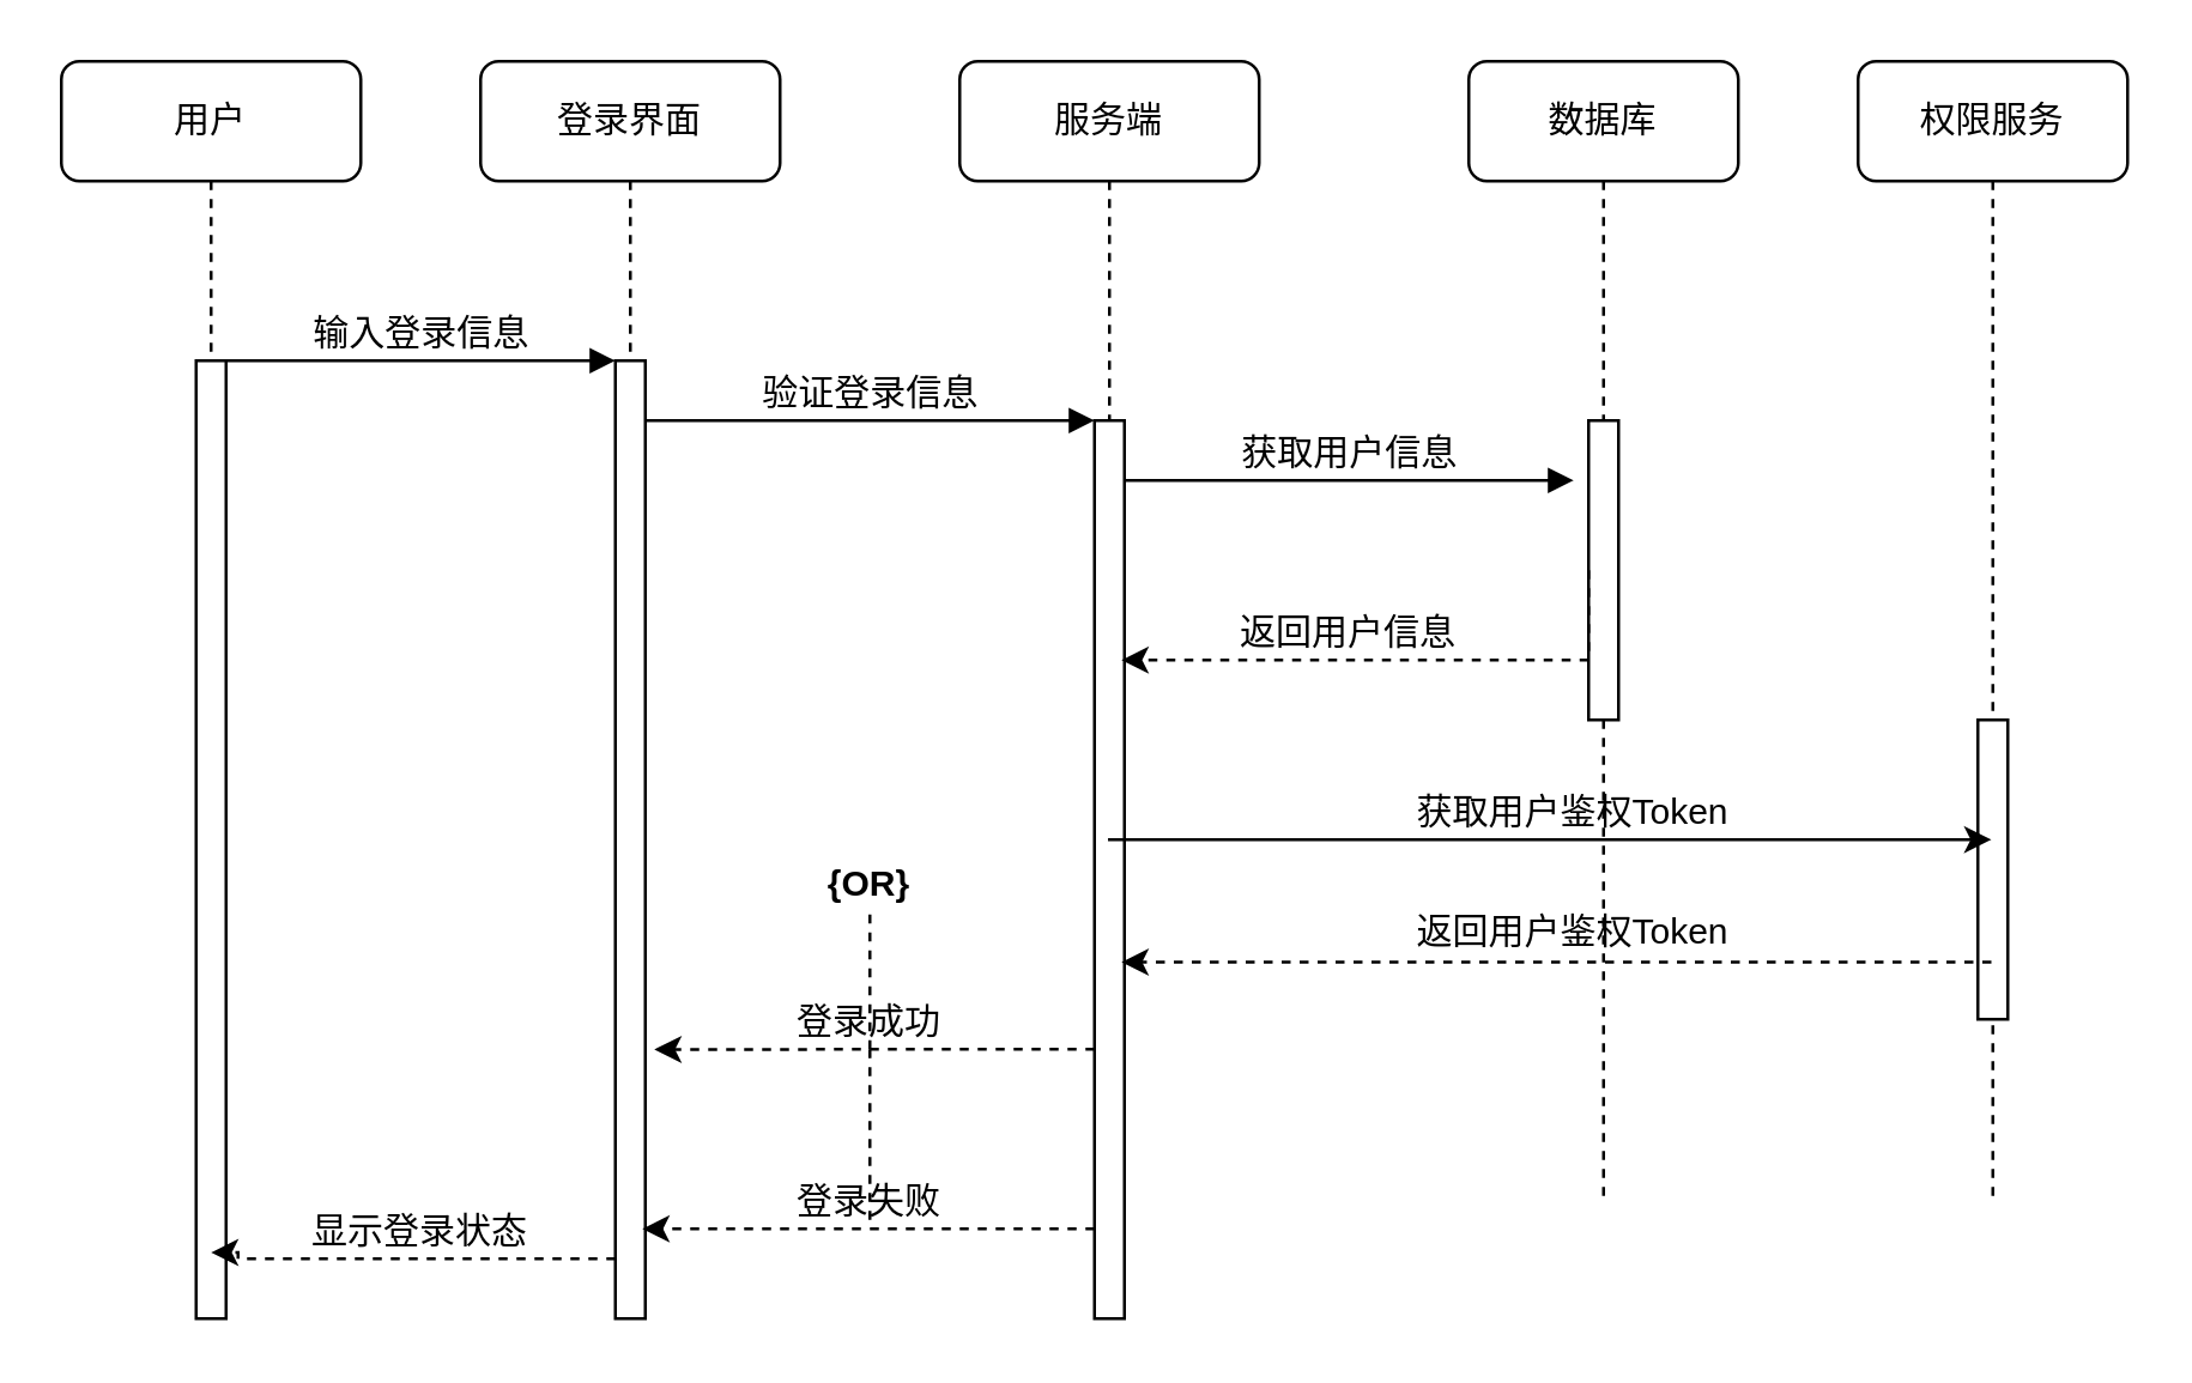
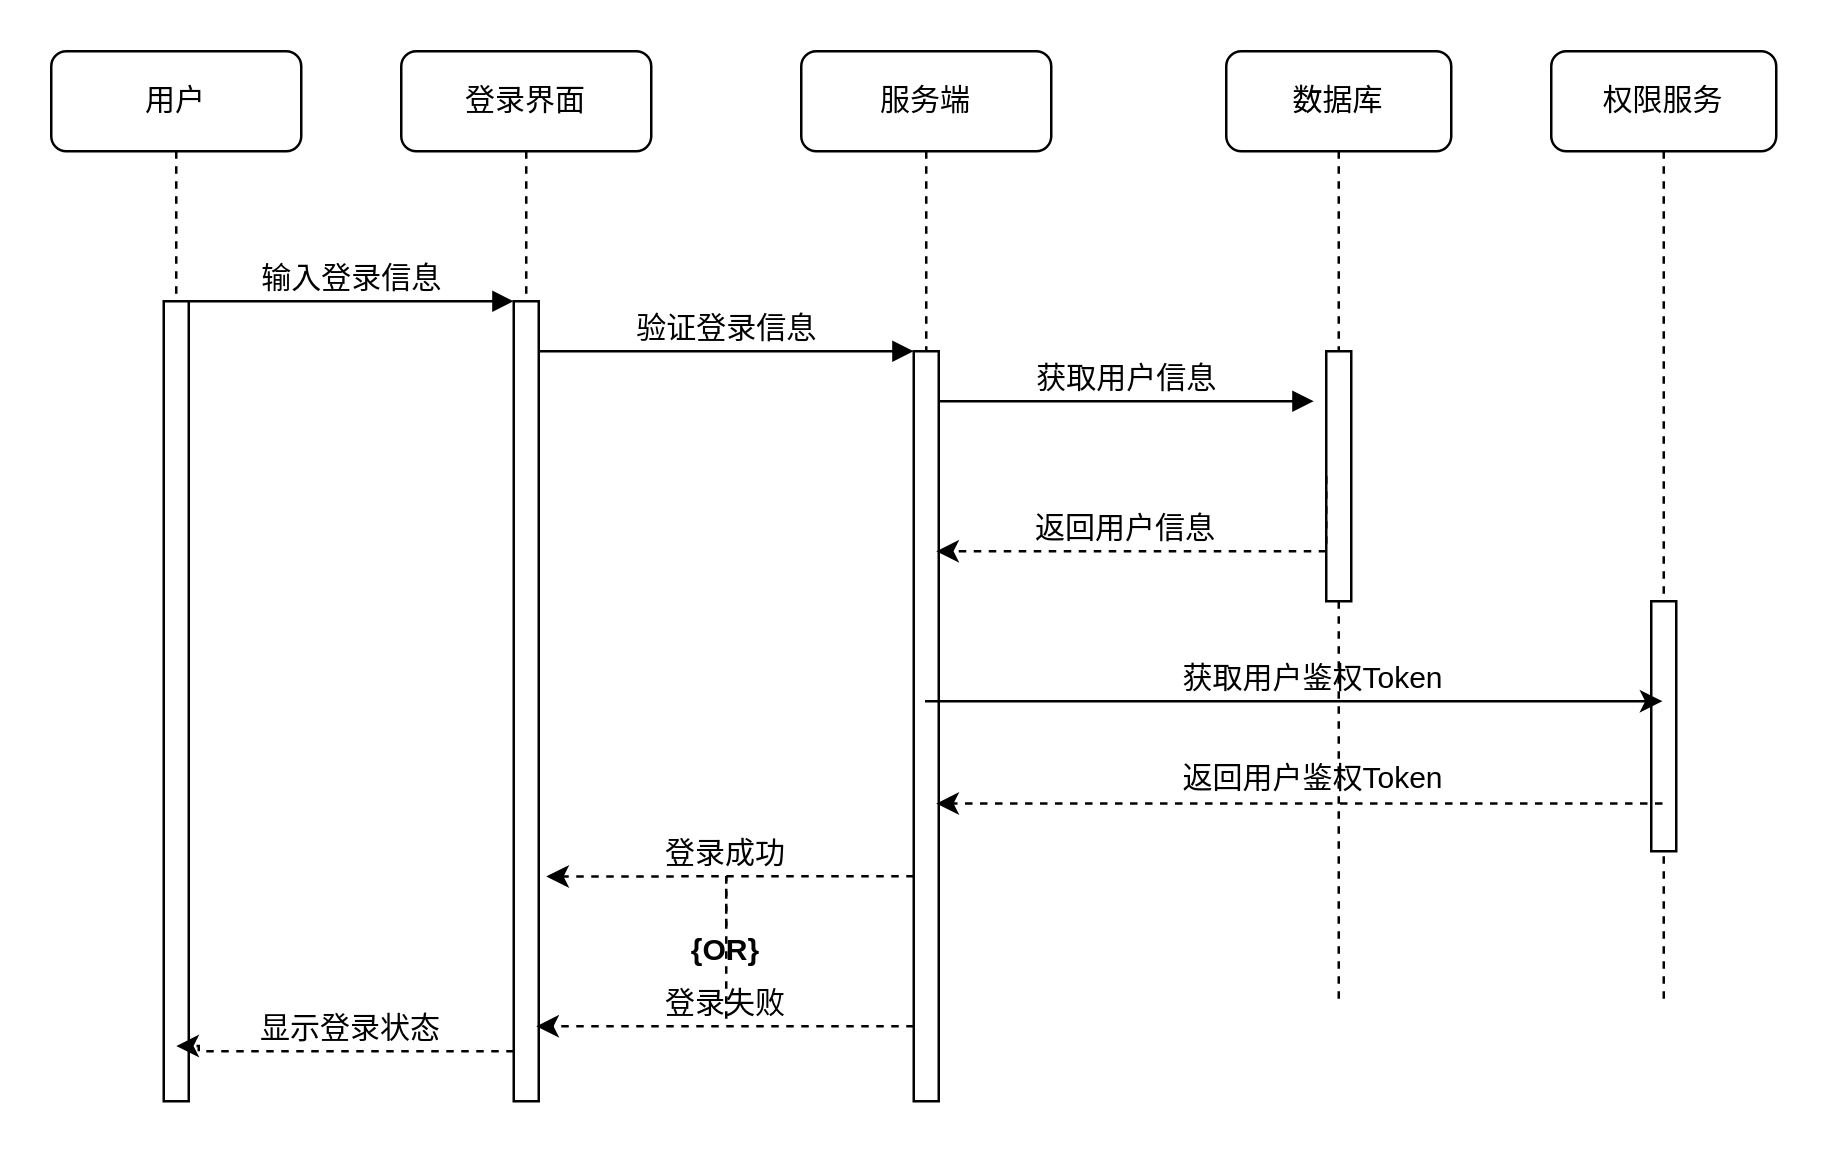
  <mxCell id="0" />
  <mxCell id="1" parent="0" />
  <mxCell id="2" value="登录界面" style="shape=umlLifeline;perimeter=lifelinePerimeter;whiteSpace=wrap;html=1;container=1;collapsible=0;recursiveResize=0;outlineConnect=0;rounded=1;shadow=0;comic=0;labelBackgroundColor=none;strokeWidth=1;fontFamily=Verdana;fontSize=12;align=center;" parent="1" vertex="1"><mxGeometry x="160" y="20" width="100" height="420" as="geometry" /></mxCell>
  <mxCell id="3" value="" style="html=1;points=[];perimeter=orthogonalPerimeter;rounded=0;shadow=0;comic=0;labelBackgroundColor=none;strokeWidth=1;fontFamily=Verdana;fontSize=12;align=center;" parent="2" vertex="1"><mxGeometry x="45" y="100" width="10" height="320" as="geometry" /></mxCell>
  <mxCell id="4" value="服务端" style="shape=umlLifeline;perimeter=lifelinePerimeter;whiteSpace=wrap;html=1;container=1;collapsible=0;recursiveResize=0;outlineConnect=0;rounded=1;shadow=0;comic=0;labelBackgroundColor=none;strokeWidth=1;fontFamily=Verdana;fontSize=12;align=center;" parent="1" vertex="1"><mxGeometry x="320" y="20" width="100" height="420" as="geometry" /></mxCell>
  <mxCell id="5" value="" style="html=1;points=[];perimeter=orthogonalPerimeter;rounded=0;shadow=0;comic=0;labelBackgroundColor=none;strokeWidth=1;fontFamily=Verdana;fontSize=12;align=center;" parent="4" vertex="1"><mxGeometry x="45" y="120" width="10" height="300" as="geometry" /></mxCell>
  <mxCell id="6" value="数据库" style="shape=umlLifeline;perimeter=lifelinePerimeter;whiteSpace=wrap;html=1;container=1;collapsible=0;recursiveResize=0;outlineConnect=0;rounded=1;shadow=0;comic=0;labelBackgroundColor=none;strokeWidth=1;fontFamily=Verdana;fontSize=12;align=center;" parent="1" vertex="1"><mxGeometry x="490" y="20" width="90" height="380" as="geometry" /></mxCell>
  <mxCell id="7" value="" style="rounded=0;whiteSpace=wrap;html=1;" parent="6" vertex="1"><mxGeometry x="40" y="120" width="10" height="100" as="geometry" /></mxCell>
  <mxCell id="8" value="用户" style="shape=umlLifeline;perimeter=lifelinePerimeter;whiteSpace=wrap;html=1;container=1;collapsible=0;recursiveResize=0;outlineConnect=0;rounded=1;shadow=0;comic=0;labelBackgroundColor=none;strokeWidth=1;fontFamily=Verdana;fontSize=12;align=center;" parent="1" vertex="1"><mxGeometry x="20" y="20" width="100" height="420" as="geometry" /></mxCell>
  <mxCell id="9" value="" style="html=1;points=[];perimeter=orthogonalPerimeter;rounded=0;shadow=0;comic=0;labelBackgroundColor=none;strokeWidth=1;fontFamily=Verdana;fontSize=12;align=center;" parent="8" vertex="1"><mxGeometry x="45" y="100" width="10" height="320" as="geometry" /></mxCell>
  <mxCell id="10" value="获取用户信息" style="html=1;verticalAlign=bottom;endArrow=block;labelBackgroundColor=none;fontFamily=Verdana;fontSize=12;edgeStyle=elbowEdgeStyle;elbow=vertical;" parent="1" source="5" edge="1"><mxGeometry relative="1" as="geometry"><mxPoint x="430" y="160" as="sourcePoint" /><Array as="points"><mxPoint x="380" y="160" /></Array><mxPoint x="525" y="160" as="targetPoint" /></mxGeometry></mxCell>
  <mxCell id="11" value="输入登录信息" style="html=1;verticalAlign=bottom;endArrow=block;entryX=0;entryY=0;labelBackgroundColor=none;fontFamily=Verdana;fontSize=12;edgeStyle=elbowEdgeStyle;elbow=vertical;" parent="1" source="9" target="3" edge="1"><mxGeometry relative="1" as="geometry"><mxPoint x="140" y="130" as="sourcePoint" /></mxGeometry></mxCell>
  <mxCell id="12" value="验证登录信息" style="html=1;verticalAlign=bottom;endArrow=block;entryX=0;entryY=0;labelBackgroundColor=none;fontFamily=Verdana;fontSize=12;edgeStyle=elbowEdgeStyle;elbow=vertical;" parent="1" source="3" target="5" edge="1"><mxGeometry relative="1" as="geometry"><mxPoint x="290" y="140" as="sourcePoint" /></mxGeometry></mxCell>
  <mxCell id="13" style="edgeStyle=orthogonalEdgeStyle;rounded=0;orthogonalLoop=1;jettySize=auto;html=1;exitX=0;exitY=0.5;exitDx=0;exitDy=0;dashed=1;" parent="1" source="7" edge="1"><mxGeometry relative="1" as="geometry"><mxPoint x="374" y="220" as="targetPoint" /><Array as="points"><mxPoint x="520" y="220" /><mxPoint x="374" y="220" /></Array></mxGeometry></mxCell>
  <mxCell id="14" value="返回用户信息" style="text;html=1;strokeColor=none;fillColor=none;align=center;verticalAlign=middle;whiteSpace=wrap;rounded=0;" parent="1" vertex="1"><mxGeometry x="410" y="210" width="80" as="geometry" /></mxCell>
  <mxCell id="15" style="edgeStyle=orthogonalEdgeStyle;rounded=0;orthogonalLoop=1;jettySize=auto;html=1;entryX=1.3;entryY=0.719;entryDx=0;entryDy=0;entryPerimeter=0;dashed=1;" parent="1" source="5" target="3" edge="1"><mxGeometry relative="1" as="geometry"><Array as="points"><mxPoint x="350" y="350" /><mxPoint x="350" y="350" /></Array></mxGeometry></mxCell>
  <mxCell id="16" style="edgeStyle=orthogonalEdgeStyle;rounded=0;orthogonalLoop=1;jettySize=auto;html=1;dashed=1;endArrow=none;endFill=0;" parent="1" source="20" edge="1"><mxGeometry relative="1" as="geometry"><mxPoint x="290" y="350" as="targetPoint" /></mxGeometry></mxCell>
  <mxCell id="17" value="登录成功" style="text;html=1;strokeColor=none;fillColor=none;align=center;verticalAlign=middle;whiteSpace=wrap;rounded=0;" parent="1" vertex="1"><mxGeometry x="250" y="340" width="80" as="geometry" /></mxCell>
  <mxCell id="18" style="edgeStyle=orthogonalEdgeStyle;rounded=0;orthogonalLoop=1;jettySize=auto;html=1;dashed=1;" parent="1" source="5" edge="1"><mxGeometry relative="1" as="geometry"><Array as="points"><mxPoint x="214" y="410" /></Array><mxPoint x="214" y="410" as="targetPoint" /></mxGeometry></mxCell>
  <mxCell id="19" value="登录失败" style="text;html=1;strokeColor=none;fillColor=none;align=center;verticalAlign=middle;whiteSpace=wrap;rounded=0;" parent="1" vertex="1"><mxGeometry x="250" y="400" width="80" as="geometry" /></mxCell>
- <mxCell id="20" value="&lt;b&gt;{OR}&lt;/b&gt;" style="text;html=1;strokeColor=none;fillColor=none;align=center;verticalAlign=middle;whiteSpace=wrap;rounded=0;" parent="1" vertex="1"><mxGeometry x="270" y="285" width="40" height="20" as="geometry" /></mxCell>
+ <mxCell id="20" value="&lt;b&gt;{OR}&lt;/b&gt;" style="text;html=1;strokeColor=none;fillColor=none;align=center;verticalAlign=middle;whiteSpace=wrap;rounded=0;" parent="1" vertex="1"><mxGeometry x="270" y="370" width="40" height="20" as="geometry" /></mxCell>
  <mxCell id="21" style="edgeStyle=orthogonalEdgeStyle;rounded=0;orthogonalLoop=1;jettySize=auto;html=1;dashed=1;endArrow=none;endFill=0;" parent="1" edge="1"><mxGeometry relative="1" as="geometry"><mxPoint x="290" y="410" as="targetPoint" /><mxPoint x="290" y="350" as="sourcePoint" /><Array as="points"><mxPoint x="290" y="350" /><mxPoint x="290" y="350" /></Array></mxGeometry></mxCell>
  <mxCell id="22" style="edgeStyle=orthogonalEdgeStyle;rounded=0;orthogonalLoop=1;jettySize=auto;html=1;dashed=1;endArrow=classic;endFill=1;entryX=0.5;entryY=0.931;entryDx=0;entryDy=0;entryPerimeter=0;" parent="1" source="3" target="9" edge="1"><mxGeometry relative="1" as="geometry"><Array as="points"><mxPoint x="79" y="420" /><mxPoint x="79" y="418" /></Array><mxPoint x="79" y="418" as="targetPoint" /></mxGeometry></mxCell>
  <mxCell id="23" value="显示登录状态" style="text;html=1;strokeColor=none;fillColor=none;align=center;verticalAlign=middle;whiteSpace=wrap;rounded=0;" parent="1" vertex="1"><mxGeometry x="100" y="410" width="80" as="geometry" /></mxCell>
  <mxCell id="24" value="权限服务" style="shape=umlLifeline;perimeter=lifelinePerimeter;whiteSpace=wrap;html=1;container=1;collapsible=0;recursiveResize=0;outlineConnect=0;rounded=1;shadow=0;comic=0;labelBackgroundColor=none;strokeWidth=1;fontFamily=Verdana;fontSize=12;align=center;" vertex="1" parent="1"><mxGeometry x="620" y="20" width="90" height="380" as="geometry" /></mxCell>
  <mxCell id="25" value="" style="rounded=0;whiteSpace=wrap;html=1;" vertex="1" parent="24"><mxGeometry x="40" y="220" width="10" height="100" as="geometry" /></mxCell>
  <mxCell id="26" value="获取用户鉴权Token" style="text;html=1;strokeColor=none;fillColor=none;align=center;verticalAlign=middle;whiteSpace=wrap;rounded=0;" vertex="1" parent="1"><mxGeometry x="470" y="270" width="110" as="geometry" /></mxCell>
  <mxCell id="27" value="" style="endArrow=classic;html=1;" edge="1" parent="1" source="4" target="24"><mxGeometry width="50" height="50" relative="1" as="geometry"><mxPoint x="420" y="330" as="sourcePoint" /><mxPoint x="470" y="280" as="targetPoint" /><Array as="points"><mxPoint x="530" y="280" /></Array></mxGeometry></mxCell>
  <mxCell id="28" value="" style="endArrow=classic;html=1;entryX=0.9;entryY=0.603;entryDx=0;entryDy=0;entryPerimeter=0;dashed=1;" edge="1" parent="1" source="24" target="5"><mxGeometry width="50" height="50" relative="1" as="geometry"><mxPoint x="400" y="380" as="sourcePoint" /><mxPoint x="450" y="330" as="targetPoint" /></mxGeometry></mxCell>
  <mxCell id="29" value="返回用户鉴权Token" style="text;html=1;strokeColor=none;fillColor=none;align=center;verticalAlign=middle;whiteSpace=wrap;rounded=0;" vertex="1" parent="1"><mxGeometry x="470" y="310" width="110" as="geometry" /></mxCell>
